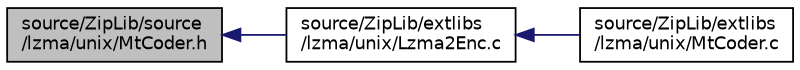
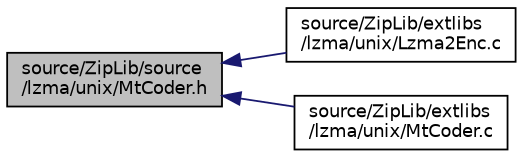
  digraph {
    rankdir=LR
    node [color=black fillcolor=white fontname=Helvetica fontsize=10 shape=record style=filled]
    edge [color=midnightblue dir=back fontname=Helvetica fontsize=10 labelfontname=Helvetica labelfontsize=10 style=solid]
    n1 [fillcolor=grey75 fontcolor=black height=0.2 label="source/ZipLib/source\l/lzma/unix/MtCoder.h" width=0.4]
    n2 [height=0.2 label="source/ZipLib/extlibs\l/lzma/unix/Lzma2Enc.c" width=0.4]
    n3 [height=0.2 label="source/ZipLib/extlibs\l/lzma/unix/MtCoder.c" width=0.4]
    n1 -> n2
-   n2 -> n3
+   n1 -> n3
  }
